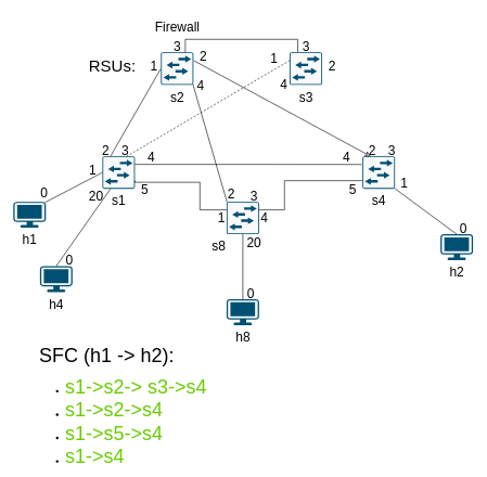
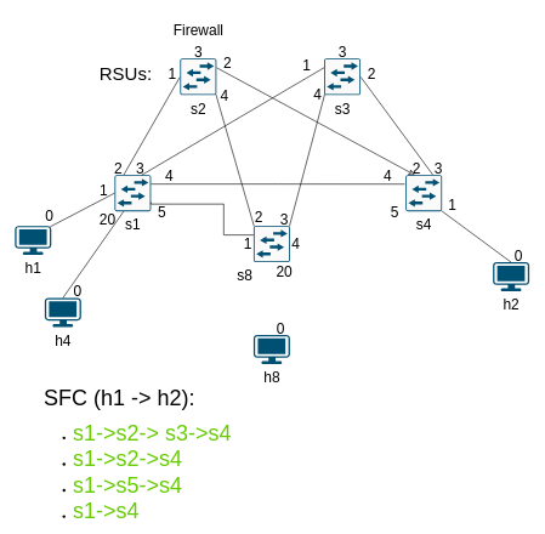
  <mxCell id="0" />
  <mxCell id="1" parent="0" />
  <mxCell id="2" style="hachureGap=4;orthogonalLoop=1;jettySize=auto;html=1;exitX=0.25;exitY=0;exitDx=0;exitDy=0;exitPerimeter=0;entryX=0;entryY=0.5;entryDx=0;entryDy=0;entryPerimeter=0;fontFamily=Helvetica;fontSize=16;rounded=1;shadow=0;strokeColor=default;startArrow=none;startFill=0;endArrow=none;endFill=0;" parent="1" source="3" target="10" edge="1"><mxGeometry relative="1" as="geometry" /></mxCell>
  <mxCell id="3" value="s1" style="sketch=0;points=[[0.015,0.015,0],[0.985,0.015,0],[0.985,0.985,0],[0.015,0.985,0],[0.25,0,0],[0.5,0,0],[0.75,0,0],[1,0.25,0],[1,0.5,0],[1,0.75,0],[0.75,1,0],[0.5,1,0],[0.25,1,0],[0,0.75,0],[0,0.5,0],[0,0.25,0]];verticalLabelPosition=bottom;html=1;verticalAlign=top;aspect=fixed;align=center;pointerEvents=1;shape=mxgraph.cisco19.rect;prIcon=l2_switch;fillColor=#FAFAFA;strokeColor=#005073;hachureGap=4;jiggle=2;curveFitting=1;fontFamily=Helvetica;fontSize=20;labelPosition=center;" parent="1" vertex="1"><mxGeometry x="157" y="240" width="50" height="50" as="geometry" /></mxCell>
+ <mxCell id="4" style="hachureGap=4;orthogonalLoop=1;jettySize=auto;html=1;exitX=0.75;exitY=0;exitDx=0;exitDy=0;exitPerimeter=0;entryX=1;entryY=0.5;entryDx=0;entryDy=0;entryPerimeter=0;fontFamily=Helvetica;fontSize=16;rounded=1;shadow=0;strokeColor=default;startArrow=none;startFill=0;endArrow=none;endFill=0;" parent="1" source="5" target="7" edge="1"><mxGeometry relative="1" as="geometry" /></mxCell>
  <mxCell id="5" value="s4" style="sketch=0;points=[[0.015,0.015,0],[0.985,0.015,0],[0.985,0.985,0],[0.015,0.985,0],[0.25,0,0],[0.5,0,0],[0.75,0,0],[1,0.25,0],[1,0.5,0],[1,0.75,0],[0.75,1,0],[0.5,1,0],[0.25,1,0],[0,0.75,0],[0,0.5,0],[0,0.25,0]];verticalLabelPosition=bottom;html=1;verticalAlign=top;aspect=fixed;align=center;pointerEvents=1;shape=mxgraph.cisco19.rect;prIcon=l2_switch;fillColor=#FAFAFA;strokeColor=#005073;hachureGap=4;jiggle=2;curveFitting=1;fontFamily=Helvetica;fontSize=20;" parent="1" vertex="1"><mxGeometry x="557" y="240" width="50" height="50" as="geometry" /></mxCell>
- <mxCell id="6" style="hachureGap=4;orthogonalLoop=1;jettySize=auto;html=1;exitX=0;exitY=0.25;exitDx=0;exitDy=0;exitPerimeter=0;entryX=0.75;entryY=0;entryDx=0;entryDy=0;entryPerimeter=0;fontFamily=Helvetica;fontSize=16;rounded=1;shadow=0;strokeColor=default;startArrow=none;startFill=0;endArrow=none;endFill=0;dashed=1;" parent="1" source="7" target="3" edge="1"><mxGeometry relative="1" as="geometry" /></mxCell>
+ <mxCell id="6" style="hachureGap=4;orthogonalLoop=1;jettySize=auto;html=1;exitX=0;exitY=0.25;exitDx=0;exitDy=0;exitPerimeter=0;entryX=0.75;entryY=0;entryDx=0;entryDy=0;entryPerimeter=0;fontFamily=Helvetica;fontSize=16;rounded=1;shadow=0;strokeColor=default;startArrow=none;startFill=0;endArrow=none;endFill=0;" parent="1" source="7" target="3" edge="1"><mxGeometry relative="1" as="geometry" /></mxCell>
  <mxCell id="7" value="s3" style="sketch=0;points=[[0.015,0.015,0],[0.985,0.015,0],[0.985,0.985,0],[0.015,0.985,0],[0.25,0,0],[0.5,0,0],[0.75,0,0],[1,0.25,0],[1,0.5,0],[1,0.75,0],[0.75,1,0],[0.5,1,0],[0.25,1,0],[0,0.75,0],[0,0.5,0],[0,0.25,0]];verticalLabelPosition=bottom;html=1;verticalAlign=top;aspect=fixed;align=center;pointerEvents=1;shape=mxgraph.cisco19.rect;prIcon=l2_switch;fillColor=#FAFAFA;strokeColor=#005073;hachureGap=4;jiggle=2;curveFitting=1;fontFamily=Helvetica;fontSize=20;" parent="1" vertex="1"><mxGeometry x="445" y="80" width="50" height="50" as="geometry" /></mxCell>
  <mxCell id="8" style="hachureGap=4;orthogonalLoop=1;jettySize=auto;html=1;entryX=0.25;entryY=0;entryDx=0;entryDy=0;entryPerimeter=0;fontFamily=Helvetica;fontSize=16;rounded=1;shadow=0;strokeColor=default;startArrow=none;startFill=0;endArrow=classic;endFill=0;exitX=1;exitY=0.25;exitDx=0;exitDy=0;exitPerimeter=0;" parent="1" source="10" target="5" edge="1"><mxGeometry relative="1" as="geometry"><mxPoint x="307" y="90" as="sourcePoint" /></mxGeometry></mxCell>
  <mxCell id="9" style="edgeStyle=none;hachureGap=4;orthogonalLoop=1;jettySize=auto;html=1;exitX=0.985;exitY=0.985;exitDx=0;exitDy=0;exitPerimeter=0;entryX=0.015;entryY=0.015;entryDx=0;entryDy=0;entryPerimeter=0;fontFamily=Architects Daughter;fontSource=https%3A%2F%2Ffonts.googleapis.com%2Fcss%3Ffamily%3DArchitects%2BDaughter;fontSize=16;endArrow=none;endFill=0;strokeColor=default;rounded=0;shadow=0;" parent="1" source="10" target="34" edge="1"><mxGeometry relative="1" as="geometry" /></mxCell>
  <mxCell id="10" value="s2" style="sketch=0;points=[[0.015,0.015,0],[0.985,0.015,0],[0.985,0.985,0],[0.015,0.985,0],[0.25,0,0],[0.5,0,0],[0.75,0,0],[1,0.25,0],[1,0.5,0],[1,0.75,0],[0.75,1,0],[0.5,1,0],[0.25,1,0],[0,0.75,0],[0,0.5,0],[0,0.25,0]];verticalLabelPosition=bottom;html=1;verticalAlign=top;aspect=fixed;align=center;pointerEvents=1;shape=mxgraph.cisco19.rect;prIcon=l2_switch;fillColor=#FAFAFA;strokeColor=#005073;hachureGap=4;jiggle=2;curveFitting=1;fontFamily=Helvetica;fontSize=20;" parent="1" vertex="1"><mxGeometry x="247" y="80" width="50" height="50" as="geometry" /></mxCell>
  <mxCell id="11" style="hachureGap=4;orthogonalLoop=1;jettySize=auto;html=1;exitX=0.97;exitY=0.03;exitDx=0;exitDy=0;exitPerimeter=0;entryX=0;entryY=0.5;entryDx=0;entryDy=0;entryPerimeter=0;fontFamily=Helvetica;fontSize=16;rounded=1;shadow=0;strokeColor=default;startArrow=none;startFill=0;endArrow=none;endFill=0;" parent="1" source="12" target="3" edge="1"><mxGeometry relative="1" as="geometry" /></mxCell>
  <mxCell id="12" value="h1" style="points=[[0.03,0.03,0],[0.5,0,0],[0.97,0.03,0],[1,0.4,0],[0.97,0.745,0],[0.5,1,0],[0.03,0.745,0],[0,0.4,0]];verticalLabelPosition=bottom;sketch=0;html=1;verticalAlign=top;aspect=fixed;align=center;pointerEvents=1;shape=mxgraph.cisco19.workstation;fillColor=#005073;strokeColor=none;hachureGap=4;jiggle=2;curveFitting=1;fontFamily=Helvetica;fontSize=20;" parent="1" vertex="1"><mxGeometry x="20" y="310" width="50" height="40" as="geometry" /></mxCell>
  <mxCell id="13" style="hachureGap=4;orthogonalLoop=1;jettySize=auto;html=1;exitX=0.5;exitY=0;exitDx=0;exitDy=0;exitPerimeter=0;entryX=0.985;entryY=0.985;entryDx=0;entryDy=0;entryPerimeter=0;fontFamily=Helvetica;fontSize=16;rounded=1;shadow=0;strokeColor=default;startArrow=none;startFill=0;endArrow=none;endFill=0;" parent="1" source="14" target="5" edge="1"><mxGeometry relative="1" as="geometry" /></mxCell>
  <mxCell id="14" value="h2" style="points=[[0.03,0.03,0],[0.5,0,0],[0.97,0.03,0],[1,0.4,0],[0.97,0.745,0],[0.5,1,0],[0.03,0.745,0],[0,0.4,0]];verticalLabelPosition=bottom;sketch=0;html=1;verticalAlign=top;aspect=fixed;align=center;pointerEvents=1;shape=mxgraph.cisco19.workstation;fillColor=#005073;strokeColor=none;hachureGap=4;jiggle=2;curveFitting=1;fontFamily=Helvetica;fontSize=20;" parent="1" vertex="1"><mxGeometry x="677" y="360" width="50" height="40" as="geometry" /></mxCell>
  <mxCell id="15" value="0" style="text;html=1;align=center;verticalAlign=middle;resizable=0;points=[];autosize=1;strokeColor=none;fillColor=none;fontSize=20;fontFamily=Helvetica;" parent="1" vertex="1"><mxGeometry x="52" y="275" width="30" height="40" as="geometry" /></mxCell>
  <mxCell id="16" value="0" style="text;html=1;align=center;verticalAlign=middle;resizable=0;points=[];autosize=1;strokeColor=none;fillColor=none;fontSize=20;fontFamily=Helvetica;" parent="1" vertex="1"><mxGeometry x="697" y="330" width="30" height="40" as="geometry" /></mxCell>
  <mxCell id="17" value="1" style="text;html=1;align=center;verticalAlign=middle;resizable=0;points=[];autosize=1;strokeColor=none;fillColor=none;fontSize=20;fontFamily=Helvetica;" parent="1" vertex="1"><mxGeometry x="127" y="240" width="30" height="40" as="geometry" /></mxCell>
  <mxCell id="18" value="1" style="text;html=1;align=center;verticalAlign=middle;resizable=0;points=[];autosize=1;strokeColor=none;fillColor=none;fontSize=20;fontFamily=Helvetica;" parent="1" vertex="1"><mxGeometry x="606" y="261" width="30" height="40" as="geometry" /></mxCell>
  <mxCell id="19" value="1" style="text;html=1;align=center;verticalAlign=middle;resizable=0;points=[];autosize=1;strokeColor=none;fillColor=none;fontSize=20;fontFamily=Helvetica;" parent="1" vertex="1"><mxGeometry x="221" y="80" width="30" height="40" as="geometry" /></mxCell>
  <mxCell id="20" value="1" style="text;html=1;align=center;verticalAlign=middle;resizable=0;points=[];autosize=1;strokeColor=none;fillColor=none;fontSize=20;fontFamily=Helvetica;" parent="1" vertex="1"><mxGeometry x="406" y="68" width="30" height="40" as="geometry" /></mxCell>
  <mxCell id="21" value="2" style="text;html=1;align=center;verticalAlign=middle;resizable=0;points=[];autosize=1;strokeColor=none;fillColor=none;fontSize=20;fontFamily=Helvetica;" parent="1" vertex="1"><mxGeometry x="147" y="210" width="30" height="40" as="geometry" /></mxCell>
  <mxCell id="22" value="3" style="text;html=1;align=center;verticalAlign=middle;resizable=0;points=[];autosize=1;strokeColor=none;fillColor=none;fontSize=20;fontFamily=Helvetica;" parent="1" vertex="1"><mxGeometry x="177" y="210" width="30" height="40" as="geometry" /></mxCell>
  <mxCell id="23" value="2" style="text;html=1;align=center;verticalAlign=middle;resizable=0;points=[];autosize=1;strokeColor=none;fillColor=none;fontSize=20;fontFamily=Helvetica;" parent="1" vertex="1"><mxGeometry x="297" y="66" width="30" height="40" as="geometry" /></mxCell>
  <mxCell id="24" value="2" style="text;html=1;align=center;verticalAlign=middle;resizable=0;points=[];autosize=1;strokeColor=none;fillColor=none;fontSize=20;fontFamily=Helvetica;" parent="1" vertex="1"><mxGeometry x="557" y="210" width="30" height="40" as="geometry" /></mxCell>
  <mxCell id="25" value="2" style="text;html=1;align=center;verticalAlign=middle;resizable=0;points=[];autosize=1;strokeColor=none;fillColor=none;fontSize=20;fontFamily=Helvetica;" parent="1" vertex="1"><mxGeometry x="495" y="80" width="30" height="40" as="geometry" /></mxCell>
  <mxCell id="26" value="3" style="text;html=1;align=center;verticalAlign=middle;resizable=0;points=[];autosize=1;strokeColor=none;fillColor=none;fontSize=20;fontFamily=Helvetica;" parent="1" vertex="1"><mxGeometry x="587" y="210" width="30" height="40" as="geometry" /></mxCell>
  <mxCell id="27" style="edgeStyle=orthogonalEdgeStyle;rounded=0;orthogonalLoop=1;jettySize=auto;html=1;exitX=1;exitY=0.25;exitDx=0;exitDy=0;exitPerimeter=0;entryX=-0.04;entryY=1.065;entryDx=0;entryDy=0;entryPerimeter=0;endArrow=none;endFill=0;" parent="1" source="3" target="24" edge="1"><mxGeometry relative="1" as="geometry" /></mxCell>
  <mxCell id="28" value="4" style="text;html=1;align=center;verticalAlign=middle;resizable=0;points=[];autosize=1;strokeColor=none;fillColor=none;fontSize=20;fontFamily=Helvetica;" parent="1" vertex="1"><mxGeometry x="217" y="221" width="30" height="40" as="geometry" /></mxCell>
  <mxCell id="29" value="4" style="text;html=1;align=center;verticalAlign=middle;resizable=0;points=[];autosize=1;strokeColor=none;fillColor=none;fontSize=20;fontFamily=Helvetica;" parent="1" vertex="1"><mxGeometry x="517" y="221" width="30" height="40" as="geometry" /></mxCell>
- <mxCell id="30" style="edgeStyle=orthogonalEdgeStyle;rounded=0;orthogonalLoop=1;jettySize=auto;html=1;exitX=0.75;exitY=0;exitDx=0;exitDy=0;exitPerimeter=0;entryX=0.25;entryY=0;entryDx=0;entryDy=0;entryPerimeter=0;endArrow=none;endFill=0;" parent="1" source="10" target="7" edge="1"><mxGeometry relative="1" as="geometry" /></mxCell>
  <mxCell id="31" value="3" style="text;html=1;align=center;verticalAlign=middle;resizable=0;points=[];autosize=1;strokeColor=none;fillColor=none;fontSize=20;fontFamily=Helvetica;" parent="1" vertex="1"><mxGeometry x="455" y="50" width="30" height="40" as="geometry" /></mxCell>
  <mxCell id="32" value="3" style="text;html=1;align=center;verticalAlign=middle;resizable=0;points=[];autosize=1;strokeColor=none;fillColor=none;fontSize=20;fontFamily=Helvetica;" parent="1" vertex="1"><mxGeometry x="257" y="50" width="30" height="40" as="geometry" /></mxCell>
- <mxCell id="33" style="edgeStyle=none;rounded=0;hachureGap=4;orthogonalLoop=1;jettySize=auto;html=1;exitX=0.5;exitY=1;exitDx=0;exitDy=0;exitPerimeter=0;entryX=0.5;entryY=0;entryDx=0;entryDy=0;entryPerimeter=0;shadow=0;strokeColor=default;fontFamily=Architects Daughter;fontSource=https%3A%2F%2Ffonts.googleapis.com%2Fcss%3Ffamily%3DArchitects%2BDaughter;fontSize=16;endArrow=none;endFill=0;" parent="1" source="34" target="46" edge="1"><mxGeometry relative="1" as="geometry" /></mxCell>
  <mxCell id="34" value="s8" style="sketch=0;points=[[0.015,0.015,0],[0.985,0.015,0],[0.985,0.985,0],[0.015,0.985,0],[0.25,0,0],[0.5,0,0],[0.75,0,0],[1,0.25,0],[1,0.5,0],[1,0.75,0],[0.75,1,0],[0.5,1,0],[0.25,1,0],[0,0.75,0],[0,0.5,0],[0,0.25,0]];verticalLabelPosition=bottom;html=1;verticalAlign=top;aspect=fixed;align=right;pointerEvents=1;shape=mxgraph.cisco19.rect;prIcon=l2_switch;fillColor=#FAFAFA;strokeColor=#005073;hachureGap=4;jiggle=2;curveFitting=1;fontFamily=Helvetica;fontSize=20;labelBackgroundColor=none;labelPosition=left;" parent="1" vertex="1"><mxGeometry x="348" y="310" width="50" height="50" as="geometry" /></mxCell>
  <mxCell id="35" value="5" style="text;html=1;align=center;verticalAlign=middle;resizable=0;points=[];autosize=1;strokeColor=none;fillColor=none;fontSize=20;fontFamily=Helvetica;" parent="1" vertex="1"><mxGeometry x="207" y="270" width="30" height="40" as="geometry" /></mxCell>
  <mxCell id="36" value="5" style="text;html=1;align=center;verticalAlign=middle;resizable=0;points=[];autosize=1;strokeColor=none;fillColor=none;fontSize=20;fontFamily=Helvetica;" parent="1" vertex="1"><mxGeometry x="527" y="270" width="30" height="40" as="geometry" /></mxCell>
  <mxCell id="37" style="edgeStyle=orthogonalEdgeStyle;rounded=0;orthogonalLoop=1;jettySize=auto;html=1;entryX=0;entryY=0.25;entryDx=0;entryDy=0;entryPerimeter=0;endArrow=none;endFill=0;exitX=1;exitY=0.75;exitDx=0;exitDy=0;exitPerimeter=0;" parent="1" source="3" target="34" edge="1"><mxGeometry relative="1" as="geometry"><mxPoint x="257" y="280" as="sourcePoint" /><mxPoint x="594.8" y="460" as="targetPoint" /><Array as="points"><mxPoint x="207" y="280" /><mxPoint x="307" y="280" /><mxPoint x="307" y="323" /></Array></mxGeometry></mxCell>
- <mxCell id="38" style="edgeStyle=orthogonalEdgeStyle;rounded=0;orthogonalLoop=1;jettySize=auto;html=1;entryX=0;entryY=0.75;entryDx=0;entryDy=0;entryPerimeter=0;endArrow=none;endFill=0;exitX=1;exitY=0.25;exitDx=0;exitDy=0;exitPerimeter=0;" parent="1" source="34" target="5" edge="1"><mxGeometry relative="1" as="geometry"><mxPoint x="440" y="400" as="sourcePoint" /><mxPoint x="580" y="457.5" as="targetPoint" /><Array as="points"><mxPoint x="437" y="323" /><mxPoint x="437" y="278" /></Array></mxGeometry></mxCell>
  <mxCell id="39" value="1" style="text;html=1;align=center;verticalAlign=middle;resizable=0;points=[];autosize=1;strokeColor=none;fillColor=none;fontSize=20;fontFamily=Helvetica;" parent="1" vertex="1"><mxGeometry x="325" y="314" width="30" height="40" as="geometry" /></mxCell>
  <mxCell id="40" value="4" style="text;html=1;align=center;verticalAlign=middle;resizable=0;points=[];autosize=1;strokeColor=none;fillColor=none;fontSize=20;fontFamily=Helvetica;" parent="1" vertex="1"><mxGeometry x="391" y="314" width="30" height="40" as="geometry" /></mxCell>
+ <mxCell id="41" style="edgeStyle=none;hachureGap=4;orthogonalLoop=1;jettySize=auto;html=1;exitX=0.015;exitY=0.985;exitDx=0;exitDy=0;exitPerimeter=0;entryX=0.985;entryY=0.015;entryDx=0;entryDy=0;entryPerimeter=0;fontFamily=Architects Daughter;fontSource=https%3A%2F%2Ffonts.googleapis.com%2Fcss%3Ffamily%3DArchitects%2BDaughter;fontSize=16;endArrow=none;endFill=0;strokeColor=default;rounded=0;shadow=0;" parent="1" source="7" target="34" edge="1"><mxGeometry relative="1" as="geometry"><mxPoint x="306.25" y="139.25" as="sourcePoint" /><mxPoint x="358.75" y="320.75" as="targetPoint" /></mxGeometry></mxCell>
  <mxCell id="42" value="2" style="text;html=1;align=center;verticalAlign=middle;resizable=0;points=[];autosize=1;strokeColor=none;fillColor=none;fontSize=20;fontFamily=Helvetica;" parent="1" vertex="1"><mxGeometry x="340" y="278" width="30" height="40" as="geometry" /></mxCell>
  <mxCell id="43" value="3" style="text;html=1;align=center;verticalAlign=middle;resizable=0;points=[];autosize=1;strokeColor=none;fillColor=none;fontSize=20;fontFamily=Helvetica;" parent="1" vertex="1"><mxGeometry x="375" y="280" width="30" height="40" as="geometry" /></mxCell>
  <mxCell id="44" value="4" style="text;html=1;align=center;verticalAlign=middle;resizable=0;points=[];autosize=1;strokeColor=none;fillColor=none;fontSize=20;fontFamily=Helvetica;" parent="1" vertex="1"><mxGeometry x="421" y="108" width="30" height="40" as="geometry" /></mxCell>
  <mxCell id="45" value="4" style="text;html=1;align=center;verticalAlign=middle;resizable=0;points=[];autosize=1;strokeColor=none;fillColor=none;fontSize=20;fontFamily=Helvetica;" parent="1" vertex="1"><mxGeometry x="293" y="110" width="30" height="40" as="geometry" /></mxCell>
  <mxCell id="46" value="h8" style="points=[[0.03,0.03,0],[0.5,0,0],[0.97,0.03,0],[1,0.4,0],[0.97,0.745,0],[0.5,1,0],[0.03,0.745,0],[0,0.4,0]];verticalLabelPosition=bottom;sketch=0;html=1;verticalAlign=top;aspect=fixed;align=center;pointerEvents=1;shape=mxgraph.cisco19.workstation;fillColor=#005073;strokeColor=none;hachureGap=4;jiggle=2;curveFitting=1;fontFamily=Helvetica;fontSize=20;" parent="1" vertex="1"><mxGeometry x="348" y="460" width="50" height="40" as="geometry" /></mxCell>
  <mxCell id="47" value="h4" style="points=[[0.03,0.03,0],[0.5,0,0],[0.97,0.03,0],[1,0.4,0],[0.97,0.745,0],[0.5,1,0],[0.03,0.745,0],[0,0.4,0]];verticalLabelPosition=bottom;sketch=0;html=1;verticalAlign=top;aspect=fixed;align=center;pointerEvents=1;shape=mxgraph.cisco19.workstation;fillColor=#005073;strokeColor=none;hachureGap=4;jiggle=2;curveFitting=1;fontFamily=Helvetica;fontSize=20;" parent="1" vertex="1"><mxGeometry x="61" y="409" width="50" height="40" as="geometry" /></mxCell>
  <mxCell id="48" value="0" style="text;html=1;align=center;verticalAlign=middle;resizable=0;points=[];autosize=1;strokeColor=none;fillColor=none;fontSize=20;fontFamily=Helvetica;" parent="1" vertex="1"><mxGeometry x="370" y="430" width="30" height="40" as="geometry" /></mxCell>
  <mxCell id="49" value="0" style="text;html=1;align=center;verticalAlign=middle;resizable=0;points=[];autosize=1;strokeColor=none;fillColor=none;fontSize=20;fontFamily=Helvetica;" parent="1" vertex="1"><mxGeometry x="91" y="379" width="30" height="40" as="geometry" /></mxCell>
  <mxCell id="50" value="20" style="text;html=1;align=center;verticalAlign=middle;resizable=0;points=[];autosize=1;strokeColor=none;fillColor=none;fontSize=20;fontFamily=Helvetica;" parent="1" vertex="1"><mxGeometry x="365" y="353" width="50" height="40" as="geometry" /></mxCell>
  <mxCell id="51" style="hachureGap=4;orthogonalLoop=1;jettySize=auto;html=1;exitX=0.5;exitY=0;exitDx=0;exitDy=0;exitPerimeter=0;entryX=0.25;entryY=1;entryDx=0;entryDy=0;entryPerimeter=0;fontFamily=Helvetica;fontSize=16;rounded=1;shadow=0;strokeColor=default;startArrow=none;startFill=0;endArrow=none;endFill=0;" parent="1" source="47" target="3" edge="1"><mxGeometry relative="1" as="geometry"><mxPoint x="72" y="370" as="sourcePoint" /><mxPoint x="167.75" y="299.25" as="targetPoint" /></mxGeometry></mxCell>
  <mxCell id="52" value="20" style="text;html=1;align=center;verticalAlign=middle;resizable=0;points=[];autosize=1;strokeColor=none;fillColor=none;fontSize=20;fontFamily=Helvetica;" parent="1" vertex="1"><mxGeometry x="122" y="280" width="50" height="40" as="geometry" /></mxCell>
  <mxCell id="53" value="&lt;span style=&quot;font-size: 30px; background-color: initial;&quot;&gt;SFC (h1 -&amp;gt; h2):&amp;nbsp;&lt;/span&gt;&lt;br&gt;&lt;ul&gt;&lt;li&gt;&lt;font color=&quot;#66cc00&quot; style=&quot;font-size: 30px;&quot;&gt;s1-&amp;gt;s2-&amp;gt; s3-&amp;gt;s4&lt;/font&gt;&lt;/li&gt;&lt;li&gt;&lt;font color=&quot;#66cc00&quot; style=&quot;font-size: 30px;&quot;&gt;s1-&amp;gt;s2-&amp;gt;s4&lt;/font&gt;&lt;/li&gt;&lt;li&gt;&lt;font color=&quot;#66cc00&quot; style=&quot;font-size: 30px;&quot;&gt;s1-&amp;gt;s5-&amp;gt;s4&lt;/font&gt;&lt;/li&gt;&lt;li&gt;&lt;font color=&quot;#66cc00&quot; style=&quot;font-size: 30px;&quot;&gt;s1-&amp;gt;s4&lt;/font&gt;&lt;/li&gt;&lt;/ul&gt;" style="text;html=1;align=left;verticalAlign=middle;whiteSpace=wrap;rounded=0;" parent="1" vertex="1"><mxGeometry x="58" y="550" width="290" height="160" as="geometry" /></mxCell>
  <mxCell id="54" value="Firewall" style="text;html=1;align=center;verticalAlign=middle;resizable=0;points=[];autosize=1;strokeColor=none;fillColor=none;fontSize=20;fontFamily=Helvetica;" parent="1" vertex="1"><mxGeometry x="227" y="20" width="90" height="40" as="geometry" /></mxCell>
  <mxCell id="55" value="&lt;font style=&quot;font-size: 25px;&quot;&gt;RSUs:&lt;/font&gt;" style="text;html=1;align=center;verticalAlign=middle;resizable=0;points=[];autosize=1;strokeColor=none;fillColor=none;" parent="1" vertex="1"><mxGeometry x="122" y="80" width="100" height="40" as="geometry" /></mxCell>
